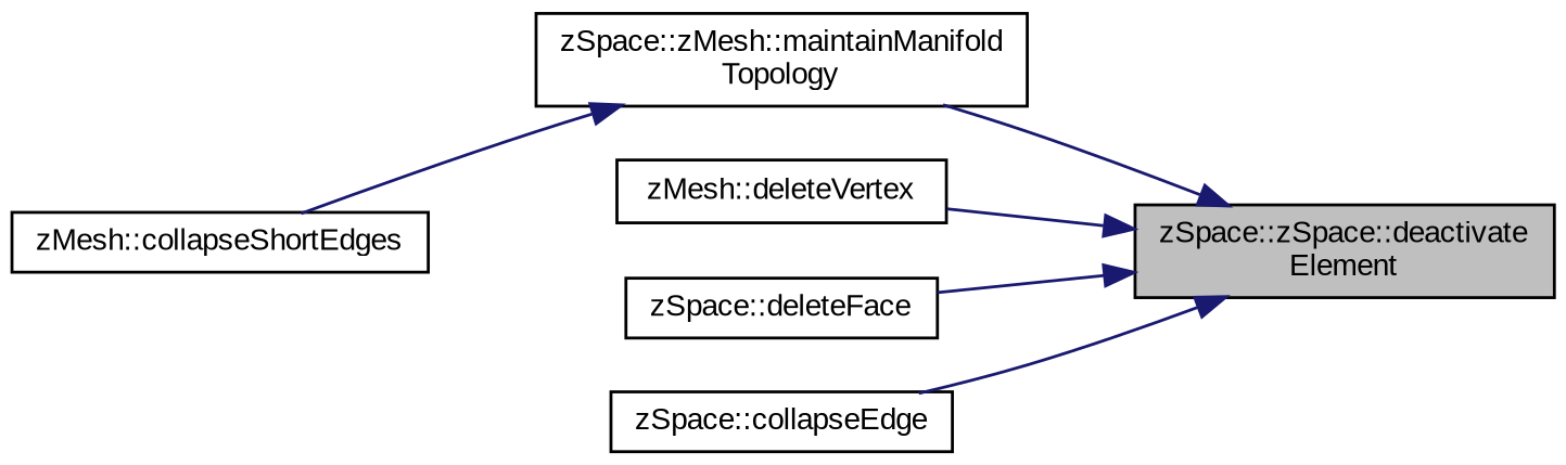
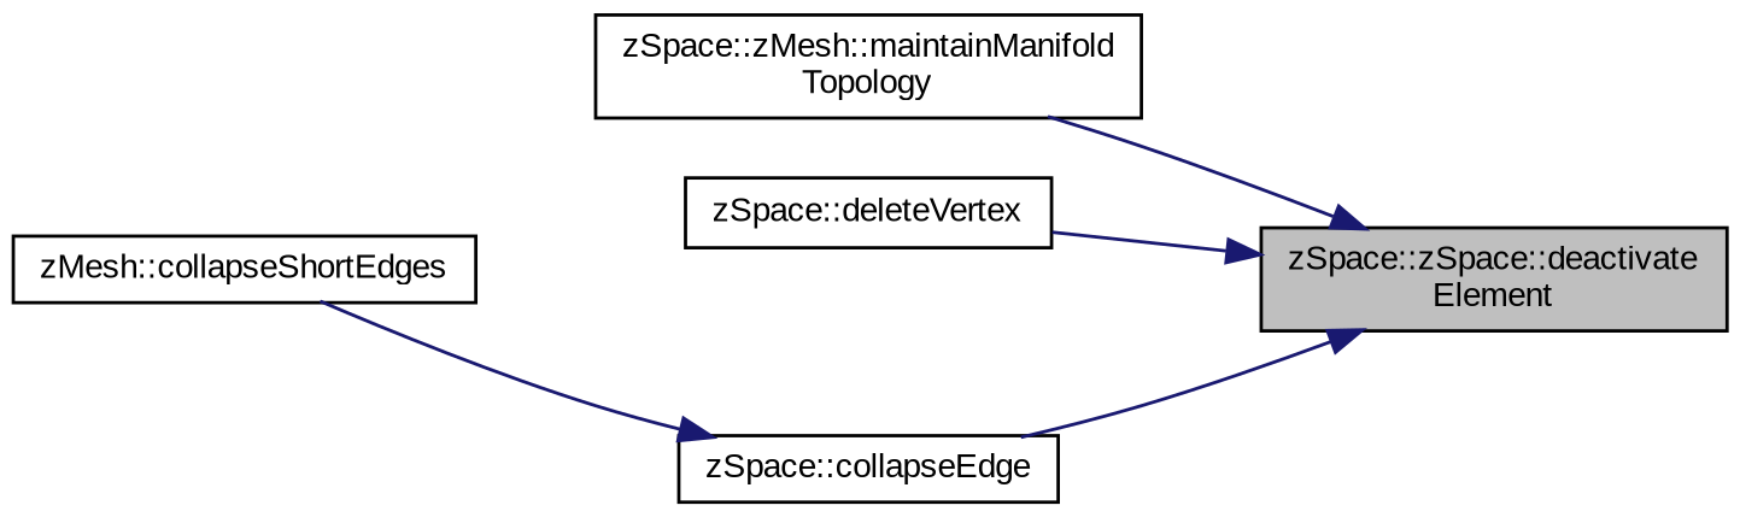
  digraph {
    fontname="Liberation Sans"
    rankdir=RL
    node [color=black fillcolor=white fontname="Liberation Sans" fontsize=10 shape=record style=filled]
    edge [color=midnightblue dir=back fontname="Liberation Sans" fontsize=10 labelfontname=Helvetica labelfontsize=10 style=solid]
    n1 [fillcolor=grey75 fontcolor=black height=0.2 label="zSpace::zSpace::deactivate\lElement" width=0.4]
    n2 [height=0.2 label="zSpace::zMesh::maintainManifold\lTopology" width=0.4]
-   n3 [height=0.2 label="zMesh::deleteVertex" width=0.4]
-   n4 [height=0.2 label="zSpace::deleteFace" width=0.4]
+   n3 [height=0.2 label="zSpace::deleteVertex" width=0.4]
    n5 [height=0.2 label="zSpace::collapseEdge" width=0.4]
    n6 [height=0.2 label="zMesh::collapseShortEdges" width=0.4]
    n1 -> n2
    n1 -> n3
-   n1 -> n4
    n1 -> n5
-   n2 -> n6
+   n5 -> n6
  }
